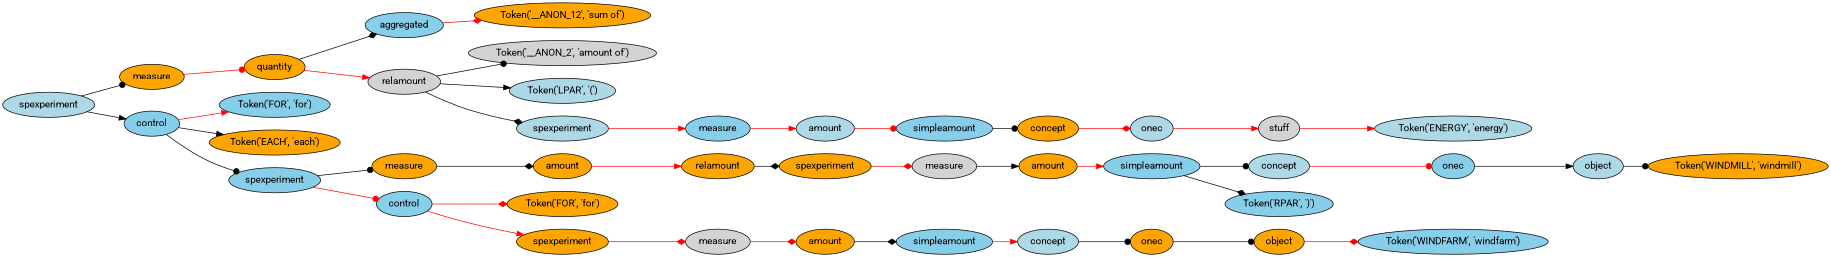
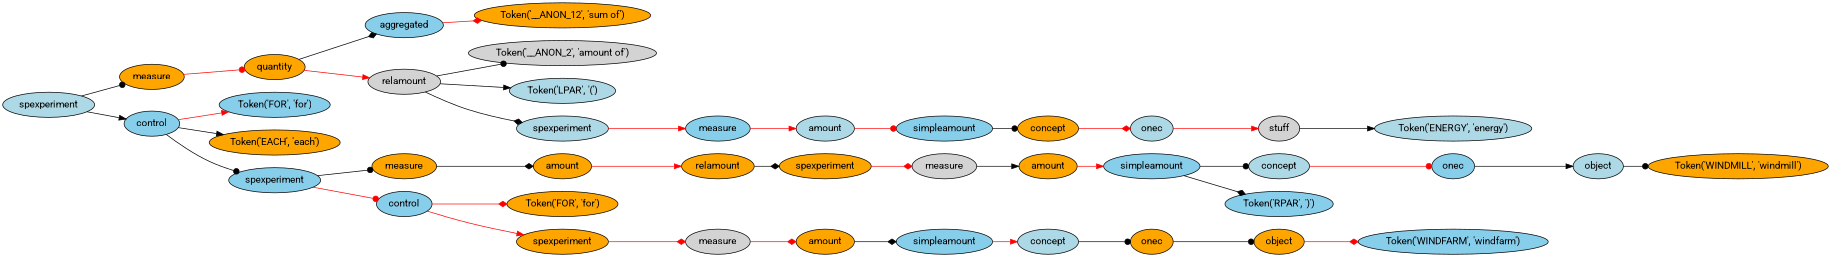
  digraph {
    fontname=Roboto
    rankdir=LR
    node [fillcolor=orange fontname=Roboto style=filled]
    edge [arrowhead=normal color=black fontname=Roboto]
    n1 [label="Token('__ANON_12', 'sum of')"]
    n2 [fillcolor=skyblue label=aggregated]
    n3 [fillcolor=lightgrey label="Token('__ANON_2', 'amount of')"]
    n4 [fillcolor=lightblue label="Token('LPAR', '(')"]
    n5 [fillcolor=lightblue label="Token('ENERGY', 'energy')"]
    n6 [fillcolor=lightgrey label=stuff]
    n7 [fillcolor=lightblue label=onec]
    n8 [label=concept]
    n9 [fillcolor=skyblue label=simpleamount]
    n10 [fillcolor=lightblue label=amount]
    n11 [fillcolor=skyblue label=measure]
    n12 [fillcolor=lightblue label=spexperiment]
    n13 [fillcolor=lightgrey label=relamount]
    n14 [label=quantity]
    n15 [label=measure]
    n16 [fillcolor=skyblue label="Token('FOR', 'for')"]
    n17 [label="Token('EACH', 'each')"]
    n18 [label="Token('WINDMILL', 'windmill')"]
    n19 [fillcolor=lightblue label=object]
    n20 [fillcolor=skyblue label=onec]
    n21 [fillcolor=lightblue label=concept]
    n22 [fillcolor=skyblue label="Token('RPAR', ')')"]
    n23 [fillcolor=skyblue label=simpleamount]
    n24 [label=amount]
    n25 [fillcolor=lightgrey label=measure]
    n26 [label=spexperiment]
    n27 [label=relamount]
    n28 [label=amount]
    n29 [label=measure]
    n30 [label="Token('FOR', 'for')"]
    n31 [fillcolor=skyblue label="Token('WINDFARM', 'windfarm')"]
    n32 [label=object]
    n33 [label=onec]
    n34 [fillcolor=lightblue label=concept]
    n35 [fillcolor=skyblue label=simpleamount]
    n36 [label=amount]
    n37 [fillcolor=lightgrey label=measure]
    n38 [label=spexperiment]
    n39 [fillcolor=skyblue label=control]
    n40 [fillcolor=skyblue label=spexperiment]
    n41 [fillcolor=skyblue label=control]
    n42 [fillcolor=lightblue label=spexperiment]
    n2 -> n1 [arrowhead=diamond color=red]
-   n6 -> n5 [color=red]
+   n6 -> n5
    n7 -> n6 [color=red]
    n8 -> n7 [arrowhead=diamond color=red]
    n9 -> n8 [arrowhead=dot]
    n10 -> n9 [arrowhead=dot color=red]
    n11 -> n10 [color=red]
    n12 -> n11 [color=red]
    n13 -> n3 [arrowhead=dot]
    n13 -> n4
    n13 -> n12 [arrowhead=diamond]
    n14 -> n2 [arrowhead=diamond]
    n14 -> n13 [color=red]
    n15 -> n14 [arrowhead=dot color=red]
    n19 -> n18 [arrowhead=dot]
    n20 -> n19
    n21 -> n20 [arrowhead=dot color=red]
    n23 -> n21 [arrowhead=dot]
    n23 -> n22 [arrowhead=diamond]
    n24 -> n23 [color=red]
    n25 -> n24
    n26 -> n25 [arrowhead=diamond color=red]
    n27 -> n26 [arrowhead=diamond]
    n28 -> n27 [color=red]
    n29 -> n28 [arrowhead=diamond]
    n32 -> n31 [arrowhead=diamond color=red]
    n33 -> n32 [arrowhead=dot]
    n34 -> n33 [arrowhead=dot]
    n35 -> n34 [color=red]
    n36 -> n35 [arrowhead=diamond]
    n37 -> n36 [arrowhead=diamond color=red]
    n38 -> n37 [arrowhead=diamond color=red]
    n39 -> n30 [arrowhead=diamond color=red]
    n39 -> n38 [color=red]
    n40 -> n29 [arrowhead=dot]
    n40 -> n39 [arrowhead=dot color=red]
    n41 -> n16 [color=red]
    n41 -> n17
    n41 -> n40 [arrowhead=dot]
    n42 -> n15 [arrowhead=dot]
    n42 -> n41
  }
